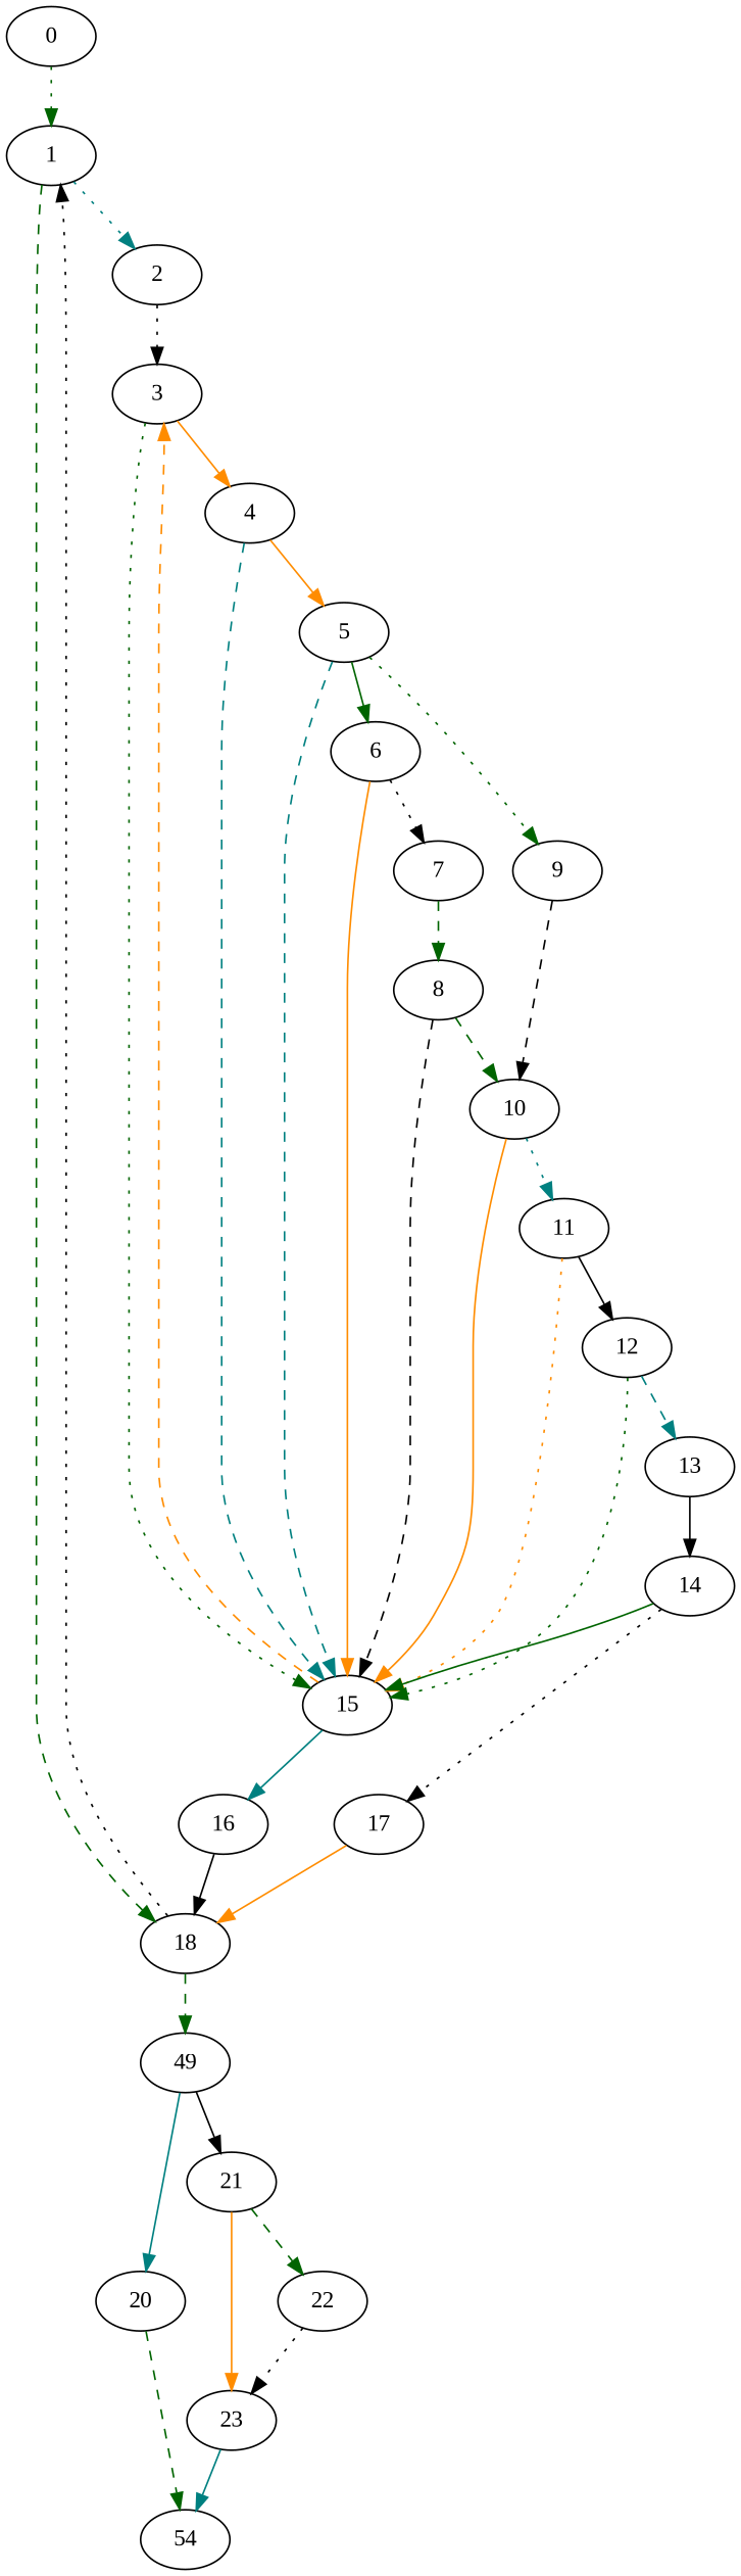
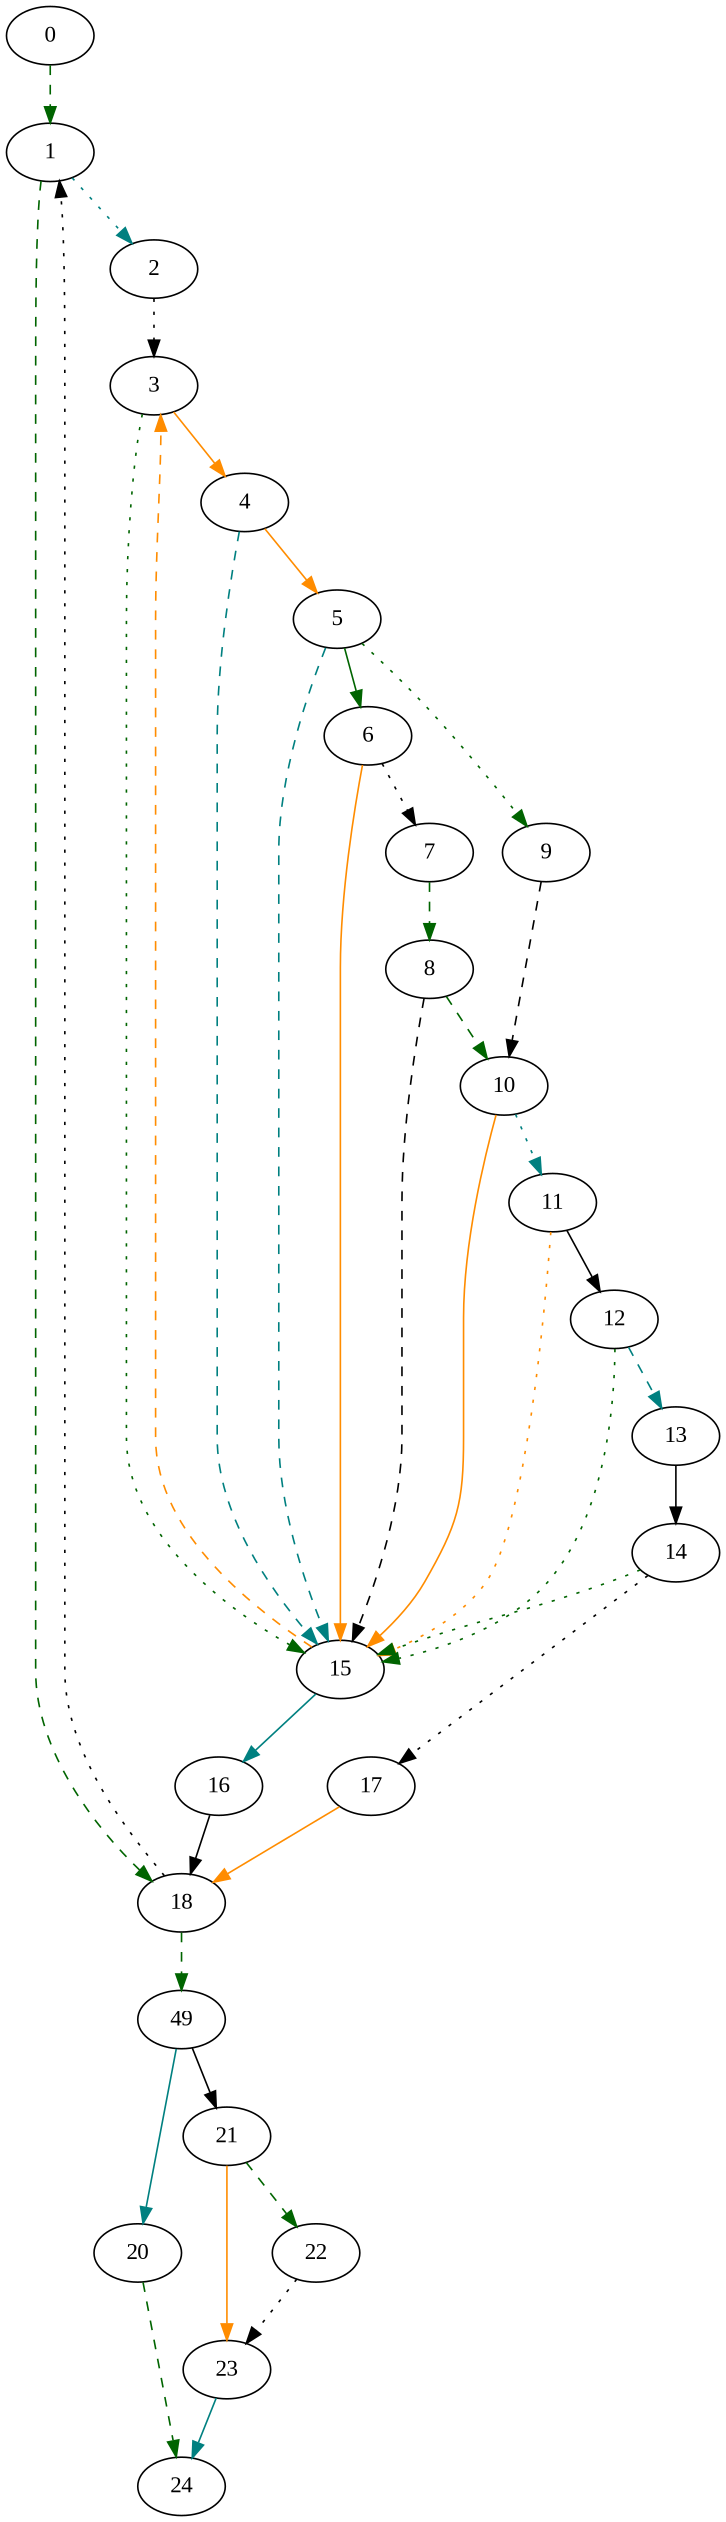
  digraph {
    fontname="Liberation Serif"
    node [fontname="Liberation Serif"]
    edge [color=darkgreen fontname="Liberation Serif" style=solid]
    0
    1
    2
    18
    3
    n6 [label=49]
    4
    15
    5
    16
    6
    9
    7
    8
    10
    11
    12
    13
    14
    17
    20
    21
-   24 [label=54]
+   24
    22
    23
-   0 -> 1 [style=dotted]
+   0 -> 1 [style=dashed]
    1 -> 2 [color=teal style=dotted]
    1 -> 18 [style=dashed]
    2 -> 3 [color=black style=dotted]
    18 -> 1 [color=black style=dotted]
    18 -> n6 [style=dashed]
    3 -> 4 [color=darkorange]
    3 -> 15 [style=dotted]
    n6 -> 20 [color=teal]
    n6 -> 21 [color=black]
    4 -> 15 [color=teal style=dashed]
    4 -> 5 [color=darkorange]
    15 -> 3 [color=darkorange style=dashed]
    15 -> 16 [color=teal]
    5 -> 15 [color=teal style=dashed]
    5 -> 6
    5 -> 9 [style=dotted]
    16 -> 18 [color=black]
    6 -> 15 [color=darkorange]
    6 -> 7 [color=black style=dotted]
    9 -> 10 [color=black style=dashed]
    7 -> 8 [style=dashed]
    8 -> 15 [color=black style=dashed]
    8 -> 10 [style=dashed]
    10 -> 15 [color=darkorange]
    10 -> 11 [color=teal style=dotted]
    11 -> 15 [color=darkorange style=dotted]
    11 -> 12 [color=black]
    12 -> 15 [style=dotted]
    12 -> 13 [color=teal style=dashed]
    13 -> 14 [color=black]
-   14 -> 15
+   14 -> 15 [style=dotted]
    14 -> 17 [color=black style=dotted]
    17 -> 18 [color=darkorange]
    20 -> 24 [style=dashed]
    21 -> 22 [style=dashed]
    21 -> 23 [color=darkorange]
    22 -> 23 [color=black style=dotted]
    23 -> 24 [color=teal]
  }
